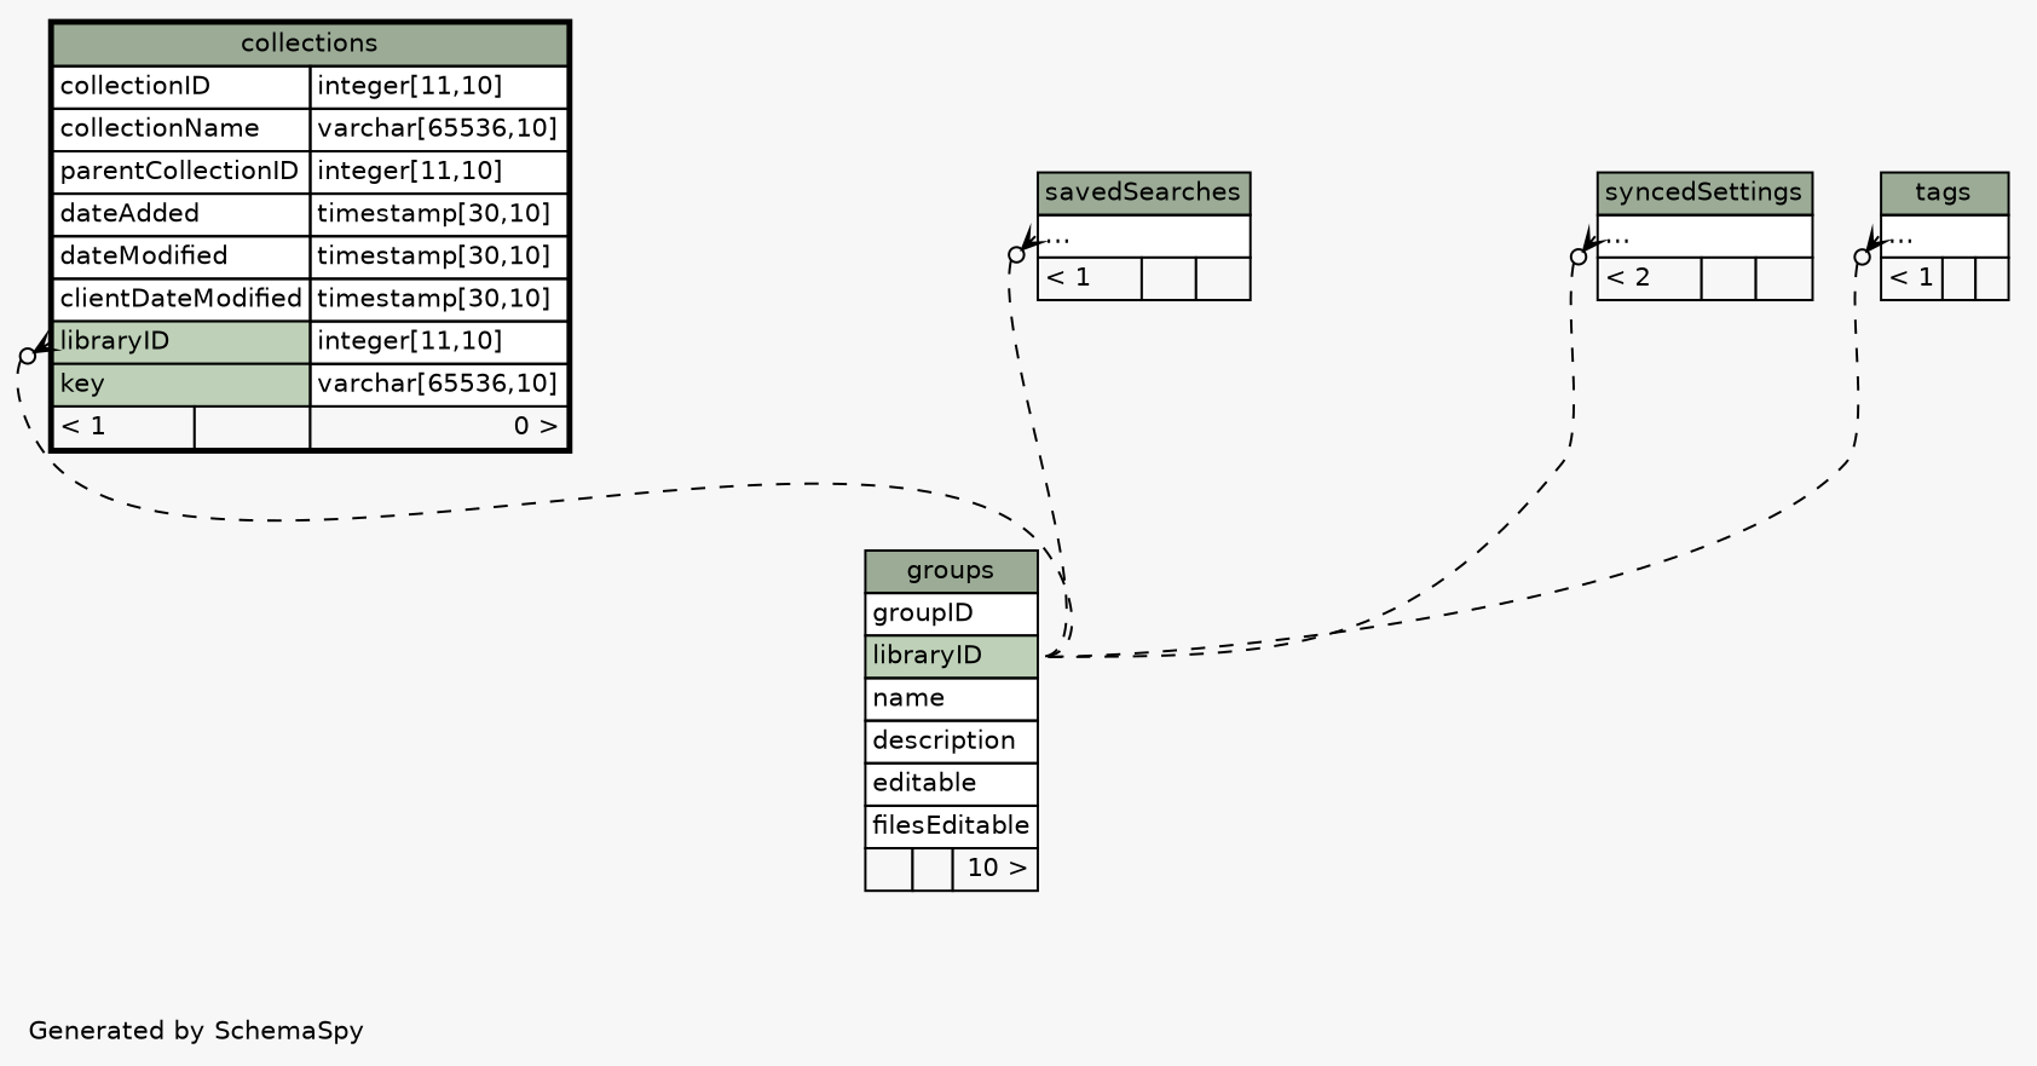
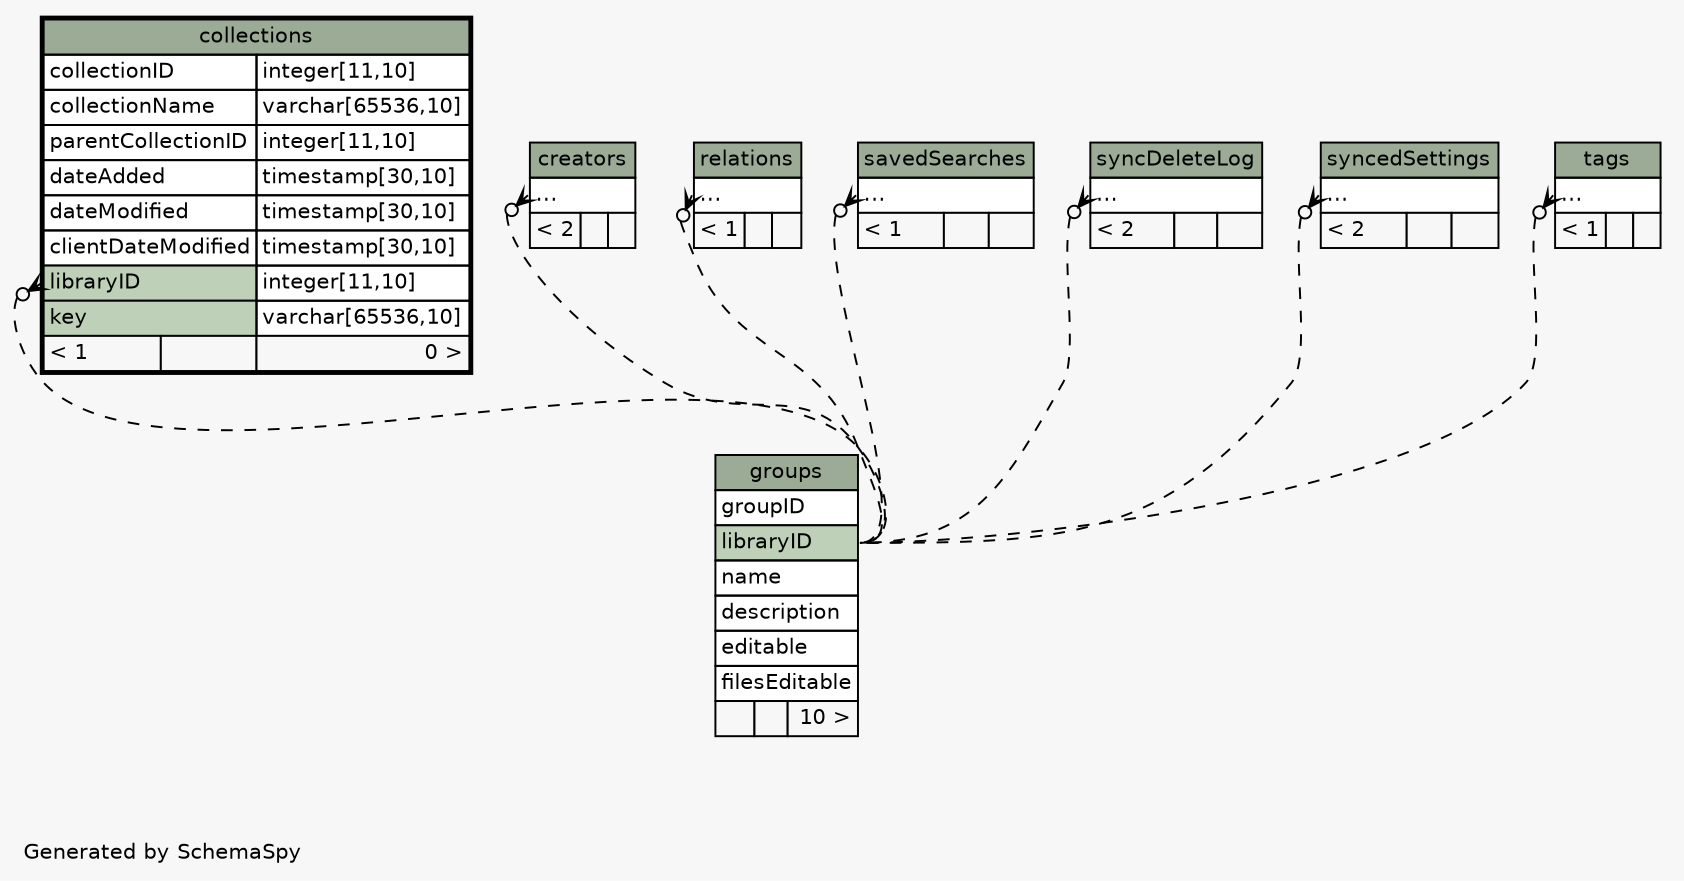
  digraph {
    bgcolor="#f7f7f7"
    fontname=Helvetica
    fontsize=11
    label="\nGenerated by SchemaSpy"
    labeljust=l
    nodesep=0.18
    rankdir=TB
    ranksep=0.46
    node [fontname=Helvetica fontsize=11 shape=plaintext]
    edge [arrowhead=none arrowsize=0.8 arrowtail=crowodot dir=back headport="libraryID:e" style=dashed tailport="elipses:w"]
    n1 [label=<     <TABLE BORDER="2" CELLBORDER="1" CELLSPACING="0" BGCOLOR="#ffffff">       <TR><TD COLSPAN="3" BGCOLOR="#9bab96" ALIGN="CENTER">collections</TD></TR>       <TR><TD PORT="collectionID" COLSPAN="2" ALIGN="LEFT">collectionID</TD><TD PORT="collectionID.type" ALIGN="LEFT">integer[11,10]</TD></TR>       <TR><TD PORT="collectionName" COLSPAN="2" ALIGN="LEFT">collectionName</TD><TD PORT="collectionName.type" ALIGN="LEFT">varchar[65536,10]</TD></TR>       <TR><TD PORT="parentCollectionID" COLSPAN="2" ALIGN="LEFT">parentCollectionID</TD><TD PORT="parentCollectionID.type" ALIGN="LEFT">integer[11,10]</TD></TR>       <TR><TD PORT="dateAdded" COLSPAN="2" ALIGN="LEFT">dateAdded</TD><TD PORT="dateAdded.type" ALIGN="LEFT">timestamp[30,10]</TD></TR>       <TR><TD PORT="dateModified" COLSPAN="2" ALIGN="LEFT">dateModified</TD><TD PORT="dateModified.type" ALIGN="LEFT">timestamp[30,10]</TD></TR>       <TR><TD PORT="clientDateModified" COLSPAN="2" ALIGN="LEFT">clientDateModified</TD><TD PORT="clientDateModified.type" ALIGN="LEFT">timestamp[30,10]</TD></TR>       <TR><TD PORT="libraryID" COLSPAN="2" BGCOLOR="#bed1b8" ALIGN="LEFT">libraryID</TD><TD PORT="libraryID.type" ALIGN="LEFT">integer[11,10]</TD></TR>       <TR><TD PORT="key" COLSPAN="2" BGCOLOR="#bed1b8" ALIGN="LEFT">key</TD><TD PORT="key.type" ALIGN="LEFT">varchar[65536,10]</TD></TR>       <TR><TD ALIGN="LEFT" BGCOLOR="#f7f7f7">&lt; 1</TD><TD ALIGN="RIGHT" BGCOLOR="#f7f7f7">  </TD><TD ALIGN="RIGHT" BGCOLOR="#f7f7f7">0 &gt;</TD></TR>     </TABLE>>]
    n2 [label=<     <TABLE BORDER="0" CELLBORDER="1" CELLSPACING="0" BGCOLOR="#ffffff">       <TR><TD COLSPAN="3" BGCOLOR="#9bab96" ALIGN="CENTER">groups</TD></TR>       <TR><TD PORT="groupID" COLSPAN="3" ALIGN="LEFT">groupID</TD></TR>       <TR><TD PORT="libraryID" COLSPAN="3" BGCOLOR="#bed1b8" ALIGN="LEFT">libraryID</TD></TR>       <TR><TD PORT="name" COLSPAN="3" ALIGN="LEFT">name</TD></TR>       <TR><TD PORT="description" COLSPAN="3" ALIGN="LEFT">description</TD></TR>       <TR><TD PORT="editable" COLSPAN="3" ALIGN="LEFT">editable</TD></TR>       <TR><TD PORT="filesEditable" COLSPAN="3" ALIGN="LEFT">filesEditable</TD></TR>       <TR><TD ALIGN="LEFT" BGCOLOR="#f7f7f7">  </TD><TD ALIGN="RIGHT" BGCOLOR="#f7f7f7">  </TD><TD ALIGN="RIGHT" BGCOLOR="#f7f7f7">10 &gt;</TD></TR>     </TABLE>>]
+   n3 [label=<     <TABLE BORDER="0" CELLBORDER="1" CELLSPACING="0" BGCOLOR="#ffffff">       <TR><TD COLSPAN="3" BGCOLOR="#9bab96" ALIGN="CENTER">creators</TD></TR>       <TR><TD PORT="elipses" COLSPAN="3" ALIGN="LEFT">...</TD></TR>       <TR><TD ALIGN="LEFT" BGCOLOR="#f7f7f7">&lt; 2</TD><TD ALIGN="RIGHT" BGCOLOR="#f7f7f7">  </TD><TD ALIGN="RIGHT" BGCOLOR="#f7f7f7">  </TD></TR>     </TABLE>>]
+   n4 [label=<     <TABLE BORDER="0" CELLBORDER="1" CELLSPACING="0" BGCOLOR="#ffffff">       <TR><TD COLSPAN="3" BGCOLOR="#9bab96" ALIGN="CENTER">relations</TD></TR>       <TR><TD PORT="elipses" COLSPAN="3" ALIGN="LEFT">...</TD></TR>       <TR><TD ALIGN="LEFT" BGCOLOR="#f7f7f7">&lt; 1</TD><TD ALIGN="RIGHT" BGCOLOR="#f7f7f7">  </TD><TD ALIGN="RIGHT" BGCOLOR="#f7f7f7">  </TD></TR>     </TABLE>>]
    n5 [label=<     <TABLE BORDER="0" CELLBORDER="1" CELLSPACING="0" BGCOLOR="#ffffff">       <TR><TD COLSPAN="3" BGCOLOR="#9bab96" ALIGN="CENTER">savedSearches</TD></TR>       <TR><TD PORT="elipses" COLSPAN="3" ALIGN="LEFT">...</TD></TR>       <TR><TD ALIGN="LEFT" BGCOLOR="#f7f7f7">&lt; 1</TD><TD ALIGN="RIGHT" BGCOLOR="#f7f7f7">  </TD><TD ALIGN="RIGHT" BGCOLOR="#f7f7f7">  </TD></TR>     </TABLE>>]
+   n6 [label=<     <TABLE BORDER="0" CELLBORDER="1" CELLSPACING="0" BGCOLOR="#ffffff">       <TR><TD COLSPAN="3" BGCOLOR="#9bab96" ALIGN="CENTER">syncDeleteLog</TD></TR>       <TR><TD PORT="elipses" COLSPAN="3" ALIGN="LEFT">...</TD></TR>       <TR><TD ALIGN="LEFT" BGCOLOR="#f7f7f7">&lt; 2</TD><TD ALIGN="RIGHT" BGCOLOR="#f7f7f7">  </TD><TD ALIGN="RIGHT" BGCOLOR="#f7f7f7">  </TD></TR>     </TABLE>>]
    n7 [label=<     <TABLE BORDER="0" CELLBORDER="1" CELLSPACING="0" BGCOLOR="#ffffff">       <TR><TD COLSPAN="3" BGCOLOR="#9bab96" ALIGN="CENTER">syncedSettings</TD></TR>       <TR><TD PORT="elipses" COLSPAN="3" ALIGN="LEFT">...</TD></TR>       <TR><TD ALIGN="LEFT" BGCOLOR="#f7f7f7">&lt; 2</TD><TD ALIGN="RIGHT" BGCOLOR="#f7f7f7">  </TD><TD ALIGN="RIGHT" BGCOLOR="#f7f7f7">  </TD></TR>     </TABLE>>]
    n8 [label=<     <TABLE BORDER="0" CELLBORDER="1" CELLSPACING="0" BGCOLOR="#ffffff">       <TR><TD COLSPAN="3" BGCOLOR="#9bab96" ALIGN="CENTER">tags</TD></TR>       <TR><TD PORT="elipses" COLSPAN="3" ALIGN="LEFT">...</TD></TR>       <TR><TD ALIGN="LEFT" BGCOLOR="#f7f7f7">&lt; 1</TD><TD ALIGN="RIGHT" BGCOLOR="#f7f7f7">  </TD><TD ALIGN="RIGHT" BGCOLOR="#f7f7f7">  </TD></TR>     </TABLE>>]
    n1 -> n2 [tailport="libraryID:w"]
+   n3 -> n2
+   n4 -> n2
    n5 -> n2
+   n6 -> n2
    n7 -> n2
    n8 -> n2
  }
